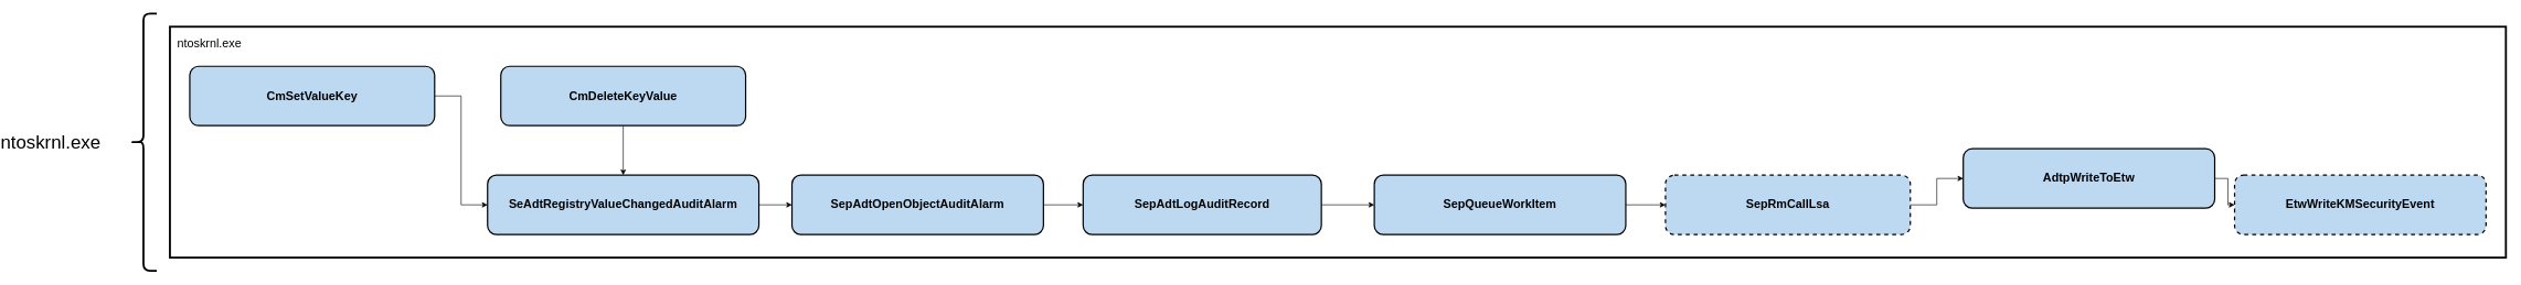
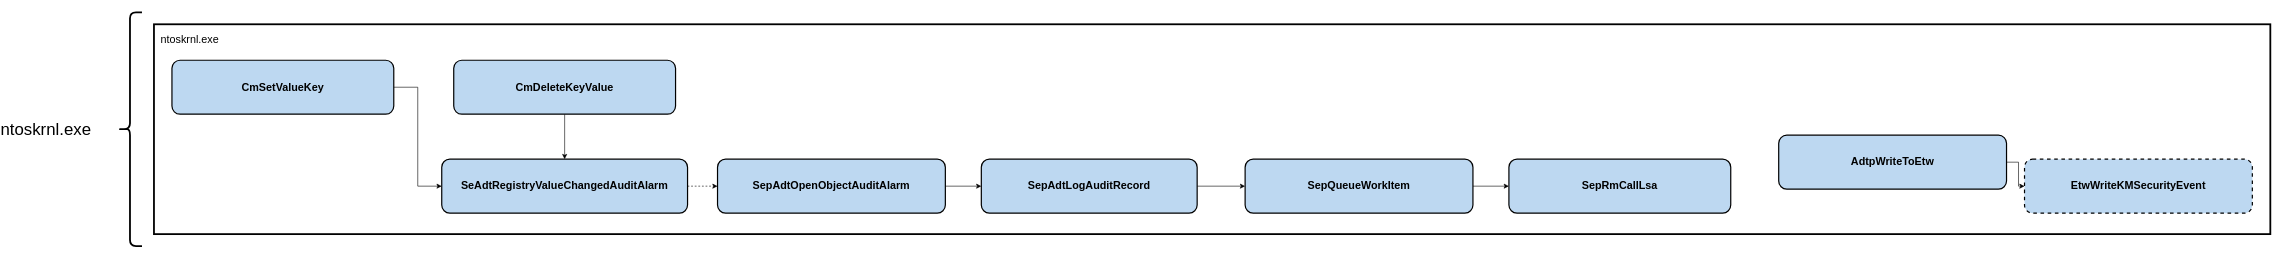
  <mxCell id="0" />
  <mxCell id="1" parent="0" />
  <mxCell id="2" value="&lt;span style=&quot;font-size: 28px;&quot;&gt;ntoskrnl.exe&lt;/span&gt;" style="text;html=1;strokeColor=none;fillColor=none;align=center;verticalAlign=middle;whiteSpace=wrap;rounded=0;" vertex="1" parent="1"><mxGeometry x="20" y="200" width="60" height="30" as="geometry" /></mxCell>
  <mxCell id="3" value="" style="shape=curlyBracket;whiteSpace=wrap;html=1;rounded=1;fontSize=20;strokeWidth=3;" vertex="1" parent="1"><mxGeometry x="170" y="20" width="40" height="390" as="geometry" /></mxCell>
  <mxCell id="4" value="" style="rounded=0;whiteSpace=wrap;html=1;fontSize=20;strokeWidth=3;" vertex="1" parent="1"><mxGeometry x="230" y="40" width="3530" height="350" as="geometry" /></mxCell>
  <mxCell id="5" value="&lt;font style=&quot;font-size: 18px;&quot;&gt;ntoskrnl.exe&lt;/font&gt;" style="text;html=1;strokeColor=none;fillColor=none;align=center;verticalAlign=middle;whiteSpace=wrap;rounded=0;" vertex="1" parent="1"><mxGeometry x="260" y="50" width="60" height="30" as="geometry" /></mxCell>
- <mxCell id="6" style="edgeStyle=orthogonalEdgeStyle;rounded=0;orthogonalLoop=1;jettySize=auto;html=1;entryX=0;entryY=0.5;entryDx=0;entryDy=0;" edge="1" parent="1" source="7" target="17"><mxGeometry relative="1" as="geometry" /></mxCell>
- <mxCell id="7" value="&lt;b&gt;SepRmCallLsa&lt;/b&gt;" style="rounded=1;whiteSpace=wrap;html=1;fontSize=18;strokeWidth=2;fillColor=#BDD8F1;dashed=1;" vertex="1" parent="1"><mxGeometry x="2490" y="265" width="370" height="90" as="geometry" /></mxCell>
+ <mxCell id="7" value="&lt;b&gt;SepRmCallLsa&lt;/b&gt;" style="rounded=1;whiteSpace=wrap;html=1;fontSize=18;strokeWidth=2;fillColor=#BDD8F1;" vertex="1" parent="1"><mxGeometry x="2490" y="265" width="370" height="90" as="geometry" /></mxCell>
  <mxCell id="8" style="edgeStyle=orthogonalEdgeStyle;rounded=0;orthogonalLoop=1;jettySize=auto;html=1;entryX=0;entryY=0.5;entryDx=0;entryDy=0;" edge="1" parent="1" source="9" target="7"><mxGeometry relative="1" as="geometry" /></mxCell>
  <mxCell id="9" value="&lt;b&gt;SepQueueWorkItem&lt;/b&gt;" style="rounded=1;whiteSpace=wrap;html=1;fontSize=18;strokeWidth=2;fillColor=#BDD8F1;" vertex="1" parent="1"><mxGeometry x="2050" y="265" width="380" height="90" as="geometry" /></mxCell>
  <mxCell id="10" style="edgeStyle=orthogonalEdgeStyle;rounded=0;orthogonalLoop=1;jettySize=auto;html=1;entryX=0;entryY=0.5;entryDx=0;entryDy=0;" edge="1" parent="1" source="11" target="15"><mxGeometry relative="1" as="geometry" /></mxCell>
  <mxCell id="11" value="&lt;b&gt;SepAdtOpenObjectAuditAlarm&lt;/b&gt;" style="rounded=1;whiteSpace=wrap;html=1;fontSize=18;strokeWidth=2;fillColor=#BDD8F1;" vertex="1" parent="1"><mxGeometry x="1170" y="265" width="380" height="90" as="geometry" /></mxCell>
- <mxCell id="12" style="edgeStyle=orthogonalEdgeStyle;rounded=0;orthogonalLoop=1;jettySize=auto;html=1;exitX=1;exitY=0.5;exitDx=0;exitDy=0;entryX=0;entryY=0.5;entryDx=0;entryDy=0;" edge="1" parent="1" source="13" target="11"><mxGeometry relative="1" as="geometry" /></mxCell>
+ <mxCell id="12" style="edgeStyle=orthogonalEdgeStyle;rounded=0;orthogonalLoop=1;jettySize=auto;html=1;exitX=1;exitY=0.5;exitDx=0;exitDy=0;entryX=0;entryY=0.5;entryDx=0;entryDy=0;dashed=1;" edge="1" parent="1" source="13" target="11"><mxGeometry relative="1" as="geometry" /></mxCell>
  <mxCell id="13" value="&lt;b&gt;SeAdtRegistryValueChangedAuditAlarm&lt;/b&gt;" style="rounded=1;whiteSpace=wrap;html=1;fontSize=18;strokeWidth=2;fillColor=#BDD8F1;" vertex="1" parent="1"><mxGeometry x="710" y="265" width="410" height="90" as="geometry" /></mxCell>
  <mxCell id="14" style="edgeStyle=orthogonalEdgeStyle;rounded=0;orthogonalLoop=1;jettySize=auto;html=1;entryX=0;entryY=0.5;entryDx=0;entryDy=0;" edge="1" parent="1" source="15" target="9"><mxGeometry relative="1" as="geometry" /></mxCell>
  <mxCell id="15" value="&lt;b&gt;SepAdtLogAuditRecord&lt;/b&gt;" style="rounded=1;whiteSpace=wrap;html=1;fontSize=18;strokeWidth=2;fillColor=#BDD8F1;" vertex="1" parent="1"><mxGeometry x="1610" y="265" width="360" height="90" as="geometry" /></mxCell>
  <mxCell id="16" style="edgeStyle=orthogonalEdgeStyle;rounded=0;orthogonalLoop=1;jettySize=auto;html=1;entryX=0;entryY=0.5;entryDx=0;entryDy=0;" edge="1" parent="1" source="17" target="18"><mxGeometry relative="1" as="geometry" /></mxCell>
  <mxCell id="17" value="&lt;b&gt;AdtpWriteToEtw&lt;/b&gt;" style="rounded=1;whiteSpace=wrap;html=1;fontSize=18;strokeWidth=2;fillColor=#BDD8F1;" vertex="1" parent="1"><mxGeometry x="2940" y="225" width="380" height="90" as="geometry" /></mxCell>
  <mxCell id="18" value="&lt;b&gt;EtwWriteKMSecurityEvent&lt;/b&gt;" style="rounded=1;whiteSpace=wrap;html=1;fontSize=18;strokeWidth=2;fillColor=#BDD8F1;dashed=1;" vertex="1" parent="1"><mxGeometry x="3350" y="265" width="380" height="90" as="geometry" /></mxCell>
  <mxCell id="19" style="edgeStyle=orthogonalEdgeStyle;rounded=0;orthogonalLoop=1;jettySize=auto;html=1;entryX=0;entryY=0.5;entryDx=0;entryDy=0;" edge="1" parent="1" source="20" target="13"><mxGeometry relative="1" as="geometry" /></mxCell>
  <mxCell id="20" value="&lt;b&gt;CmSetValueKey&lt;/b&gt;" style="rounded=1;whiteSpace=wrap;html=1;fontSize=18;strokeWidth=2;fillColor=#BDD8F1;" vertex="1" parent="1"><mxGeometry x="260" y="100" width="370" height="90" as="geometry" /></mxCell>
  <mxCell id="21" style="edgeStyle=orthogonalEdgeStyle;rounded=0;orthogonalLoop=1;jettySize=auto;html=1;" edge="1" parent="1" source="22" target="13"><mxGeometry relative="1" as="geometry" /></mxCell>
  <mxCell id="22" value="&lt;b&gt;CmDeleteKeyValue&lt;/b&gt;" style="rounded=1;whiteSpace=wrap;html=1;fontSize=18;strokeWidth=2;fillColor=#BDD8F1;" vertex="1" parent="1"><mxGeometry x="730" y="100" width="370" height="90" as="geometry" /></mxCell>
